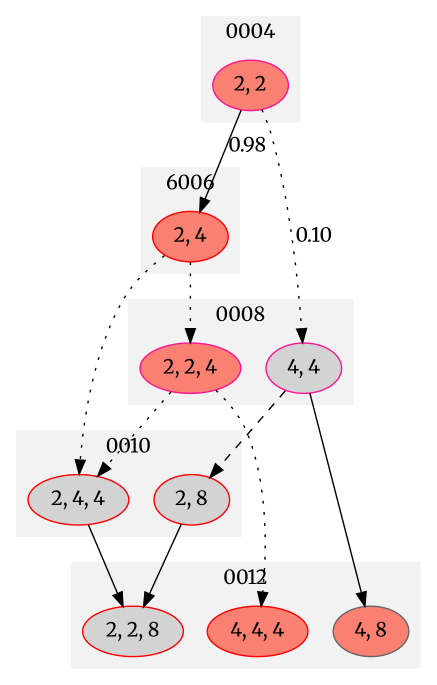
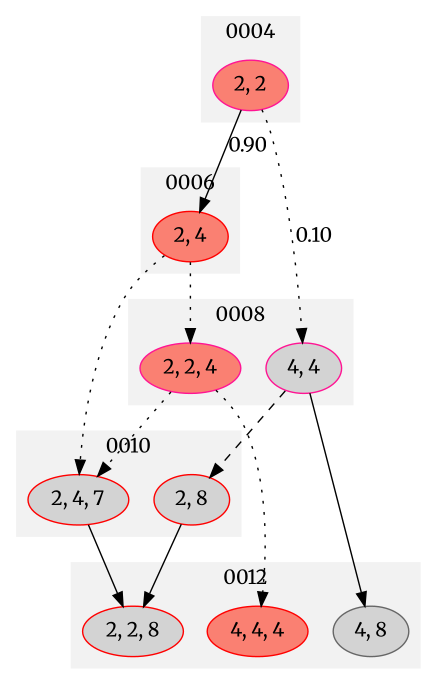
  digraph {
    fontname=Merriweather
    rankdir=TB
    node [color=red fillcolor=salmon fontname=Merriweather style=filled]
    edge [fontname=Merriweather style=dotted]
    n1 [label="2, 4"]
    n2 [color=deeppink label="2, 2"]
    n3 [color=deeppink label="2, 2, 4"]
    n4 [color=deeppink fillcolor=lightgrey label="4, 4"]
-   n5 [fillcolor=lightgrey label="2, 4, 4"]
+   n5 [fillcolor=lightgrey label="2, 4, 7"]
    n6 [fillcolor=lightgrey label="2, 8"]
    n7 [fillcolor=lightgrey label="2, 2, 8"]
    n8 [label="4, 4, 4"]
-   n9 [color=gray40 label="4, 8"]
+   n9 [color=gray40 fillcolor=lightgrey label="4, 8"]
    subgraph cluster_1 {
      color=grey95
-     label=6006
+     label=0006
      style=filled
      n1
    }
    subgraph cluster_2 {
      color=grey95
      label=0004
      style=filled
      n2
    }
    subgraph cluster_3 {
      color=grey95
      label=0008
      style=filled
      n3
      n4
    }
    subgraph cluster_4 {
      color=grey95
      label=0010
      style=filled
      n5
      n6
    }
    subgraph cluster_5 {
      color=grey95
      label=0012
      style=filled
      n7
      n8
      n9
    }
    n1 -> n3
    n1 -> n5
-   n2 -> n1 [label=0.98 style=solid]
+   n2 -> n1 [label=0.90 style=solid]
    n2 -> n4 [label=0.10]
    n3 -> n5
    n3 -> n8
    n4 -> n6 [style=dashed]
    n4 -> n9 [style=solid]
    n5 -> n7 [style=solid]
    n6 -> n7 [style=solid]
  }
